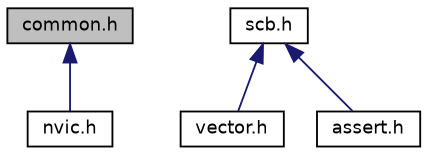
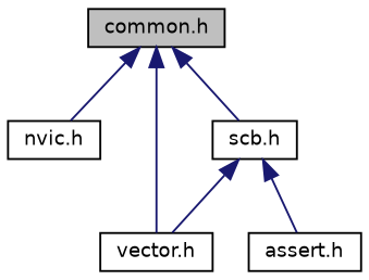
  digraph {
    node [color=black fillcolor=white fontname=Helvetica fontsize=10 shape=record style=filled]
    edge [color=midnightblue dir=back fontname=Helvetica fontsize=10 labelfontname=Helvetica labelfontsize=10 style=solid]
    n1 [fillcolor=grey75 fontcolor=black height=0.2 label="common.h" width=0.4]
    n2 [height=0.2 label="nvic.h" width=0.4]
    n3 [height=0.2 label="vector.h" width=0.4]
    n4 [height=0.2 label="scb.h" width=0.4]
    n5 [height=0.2 label="assert.h" width=0.4]
    n1 -> n2
+   n1 -> n3
+   n1 -> n4
    n4 -> n3
    n4 -> n5
  }
